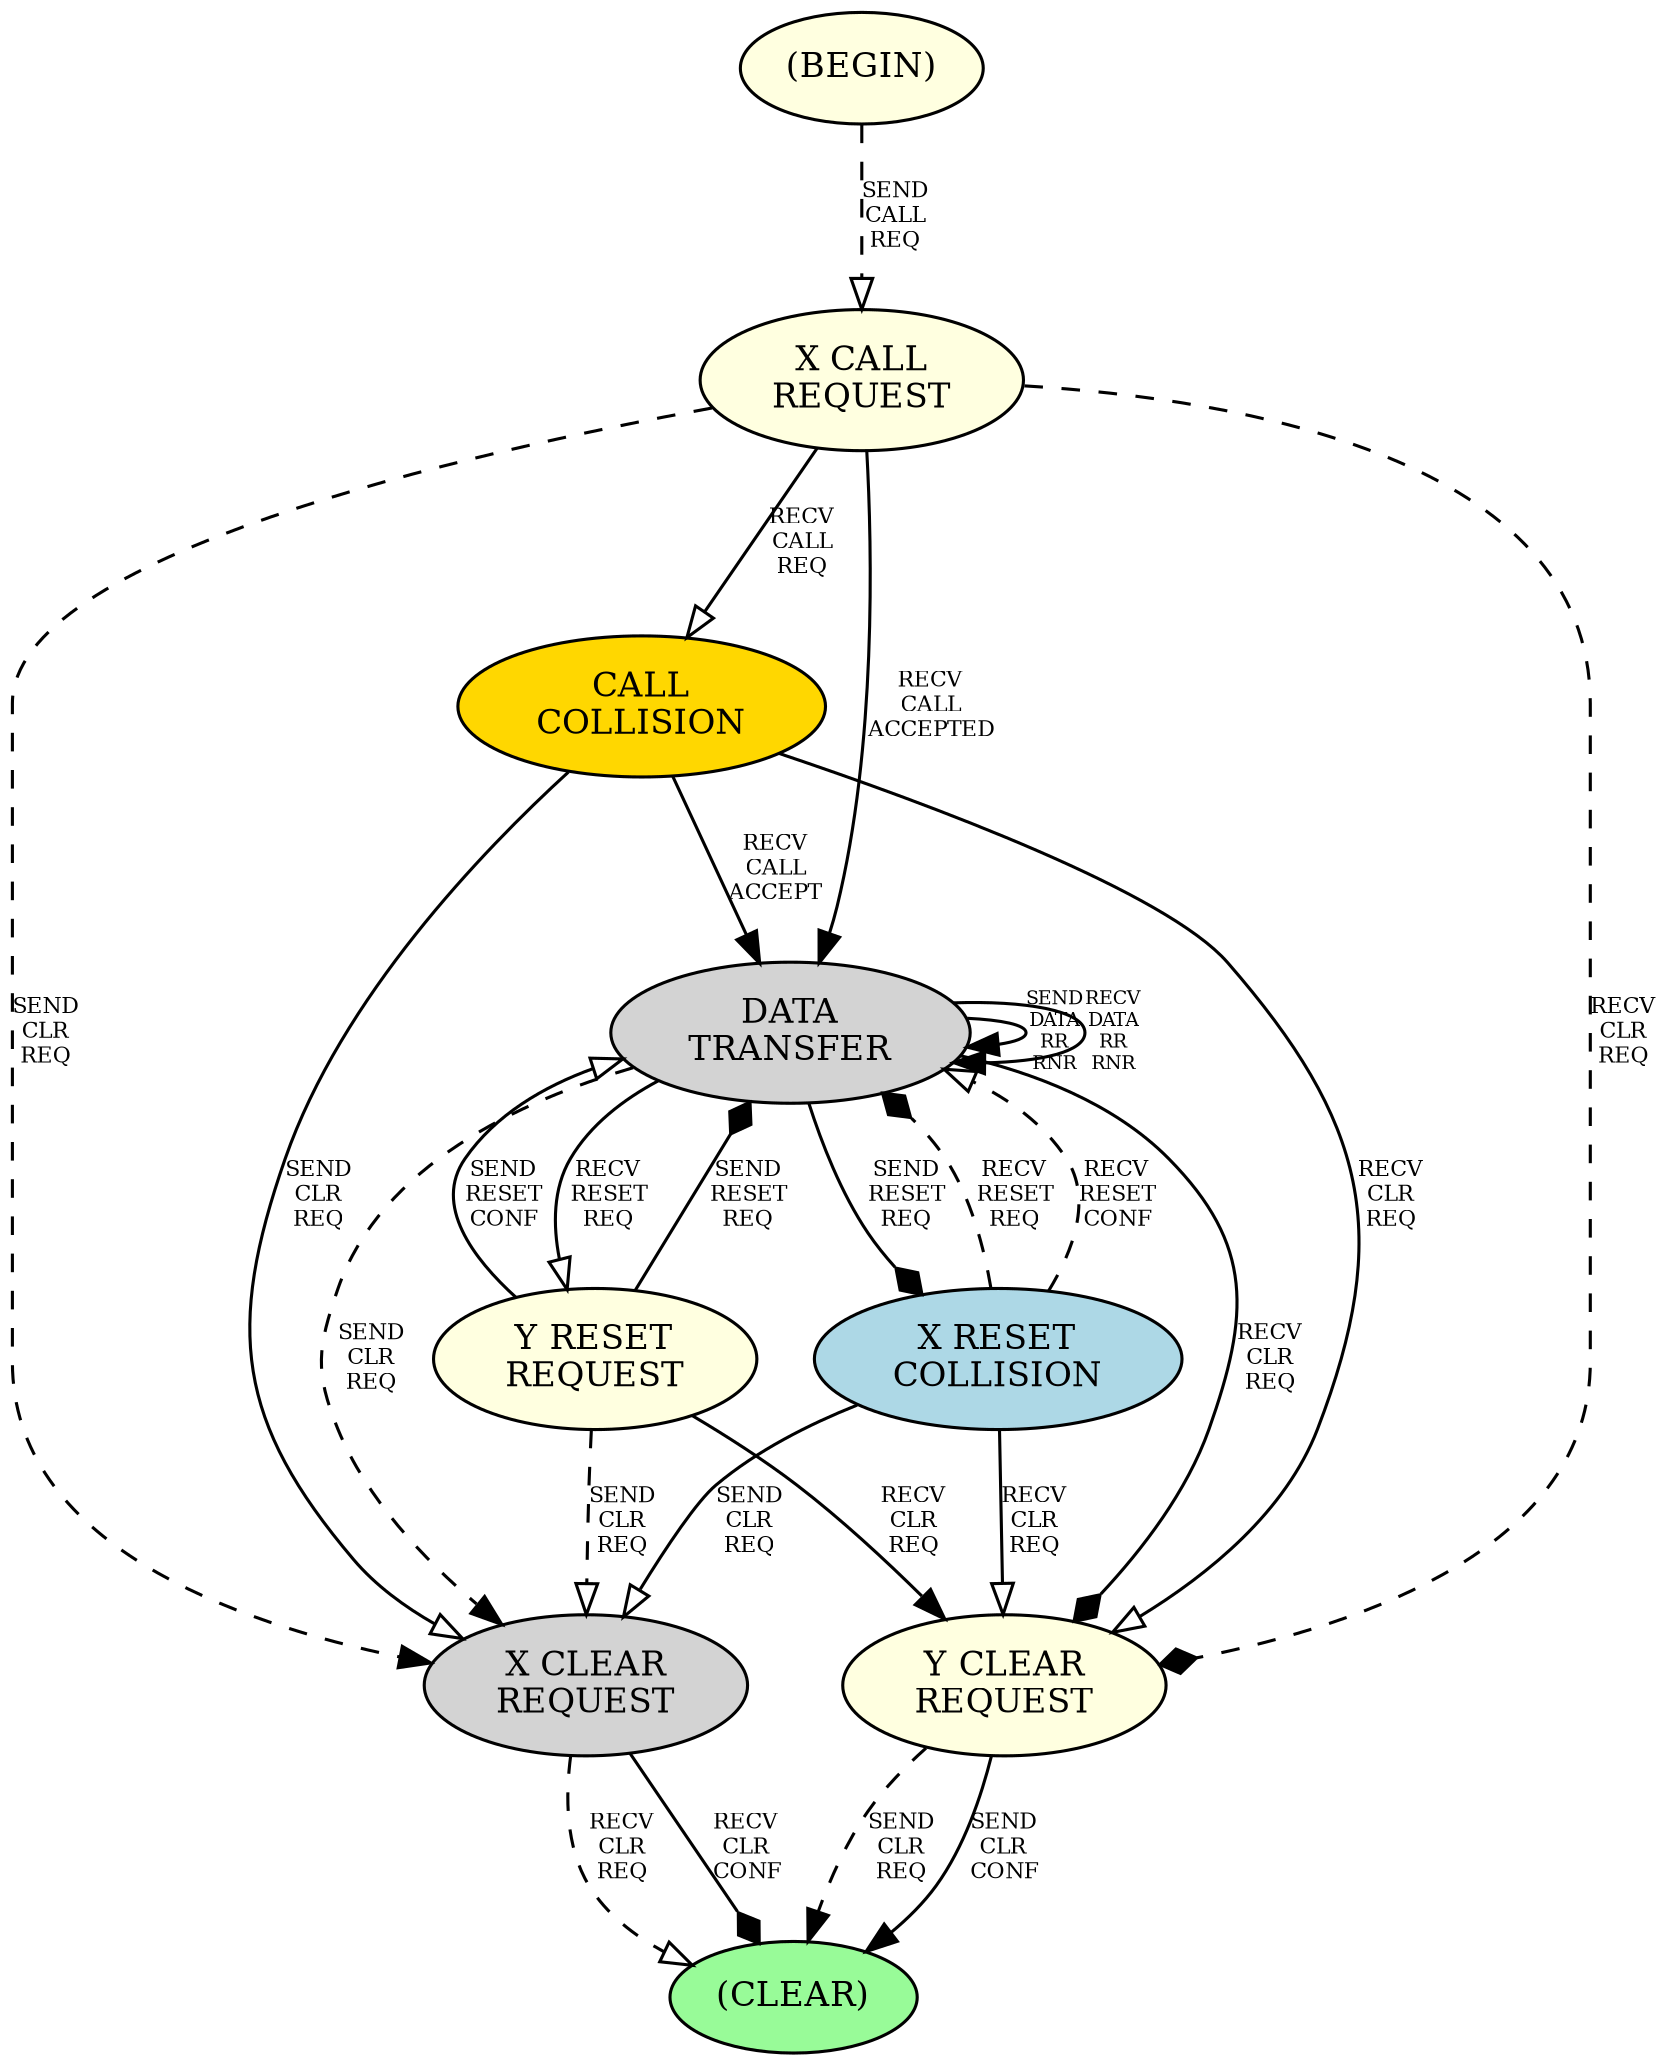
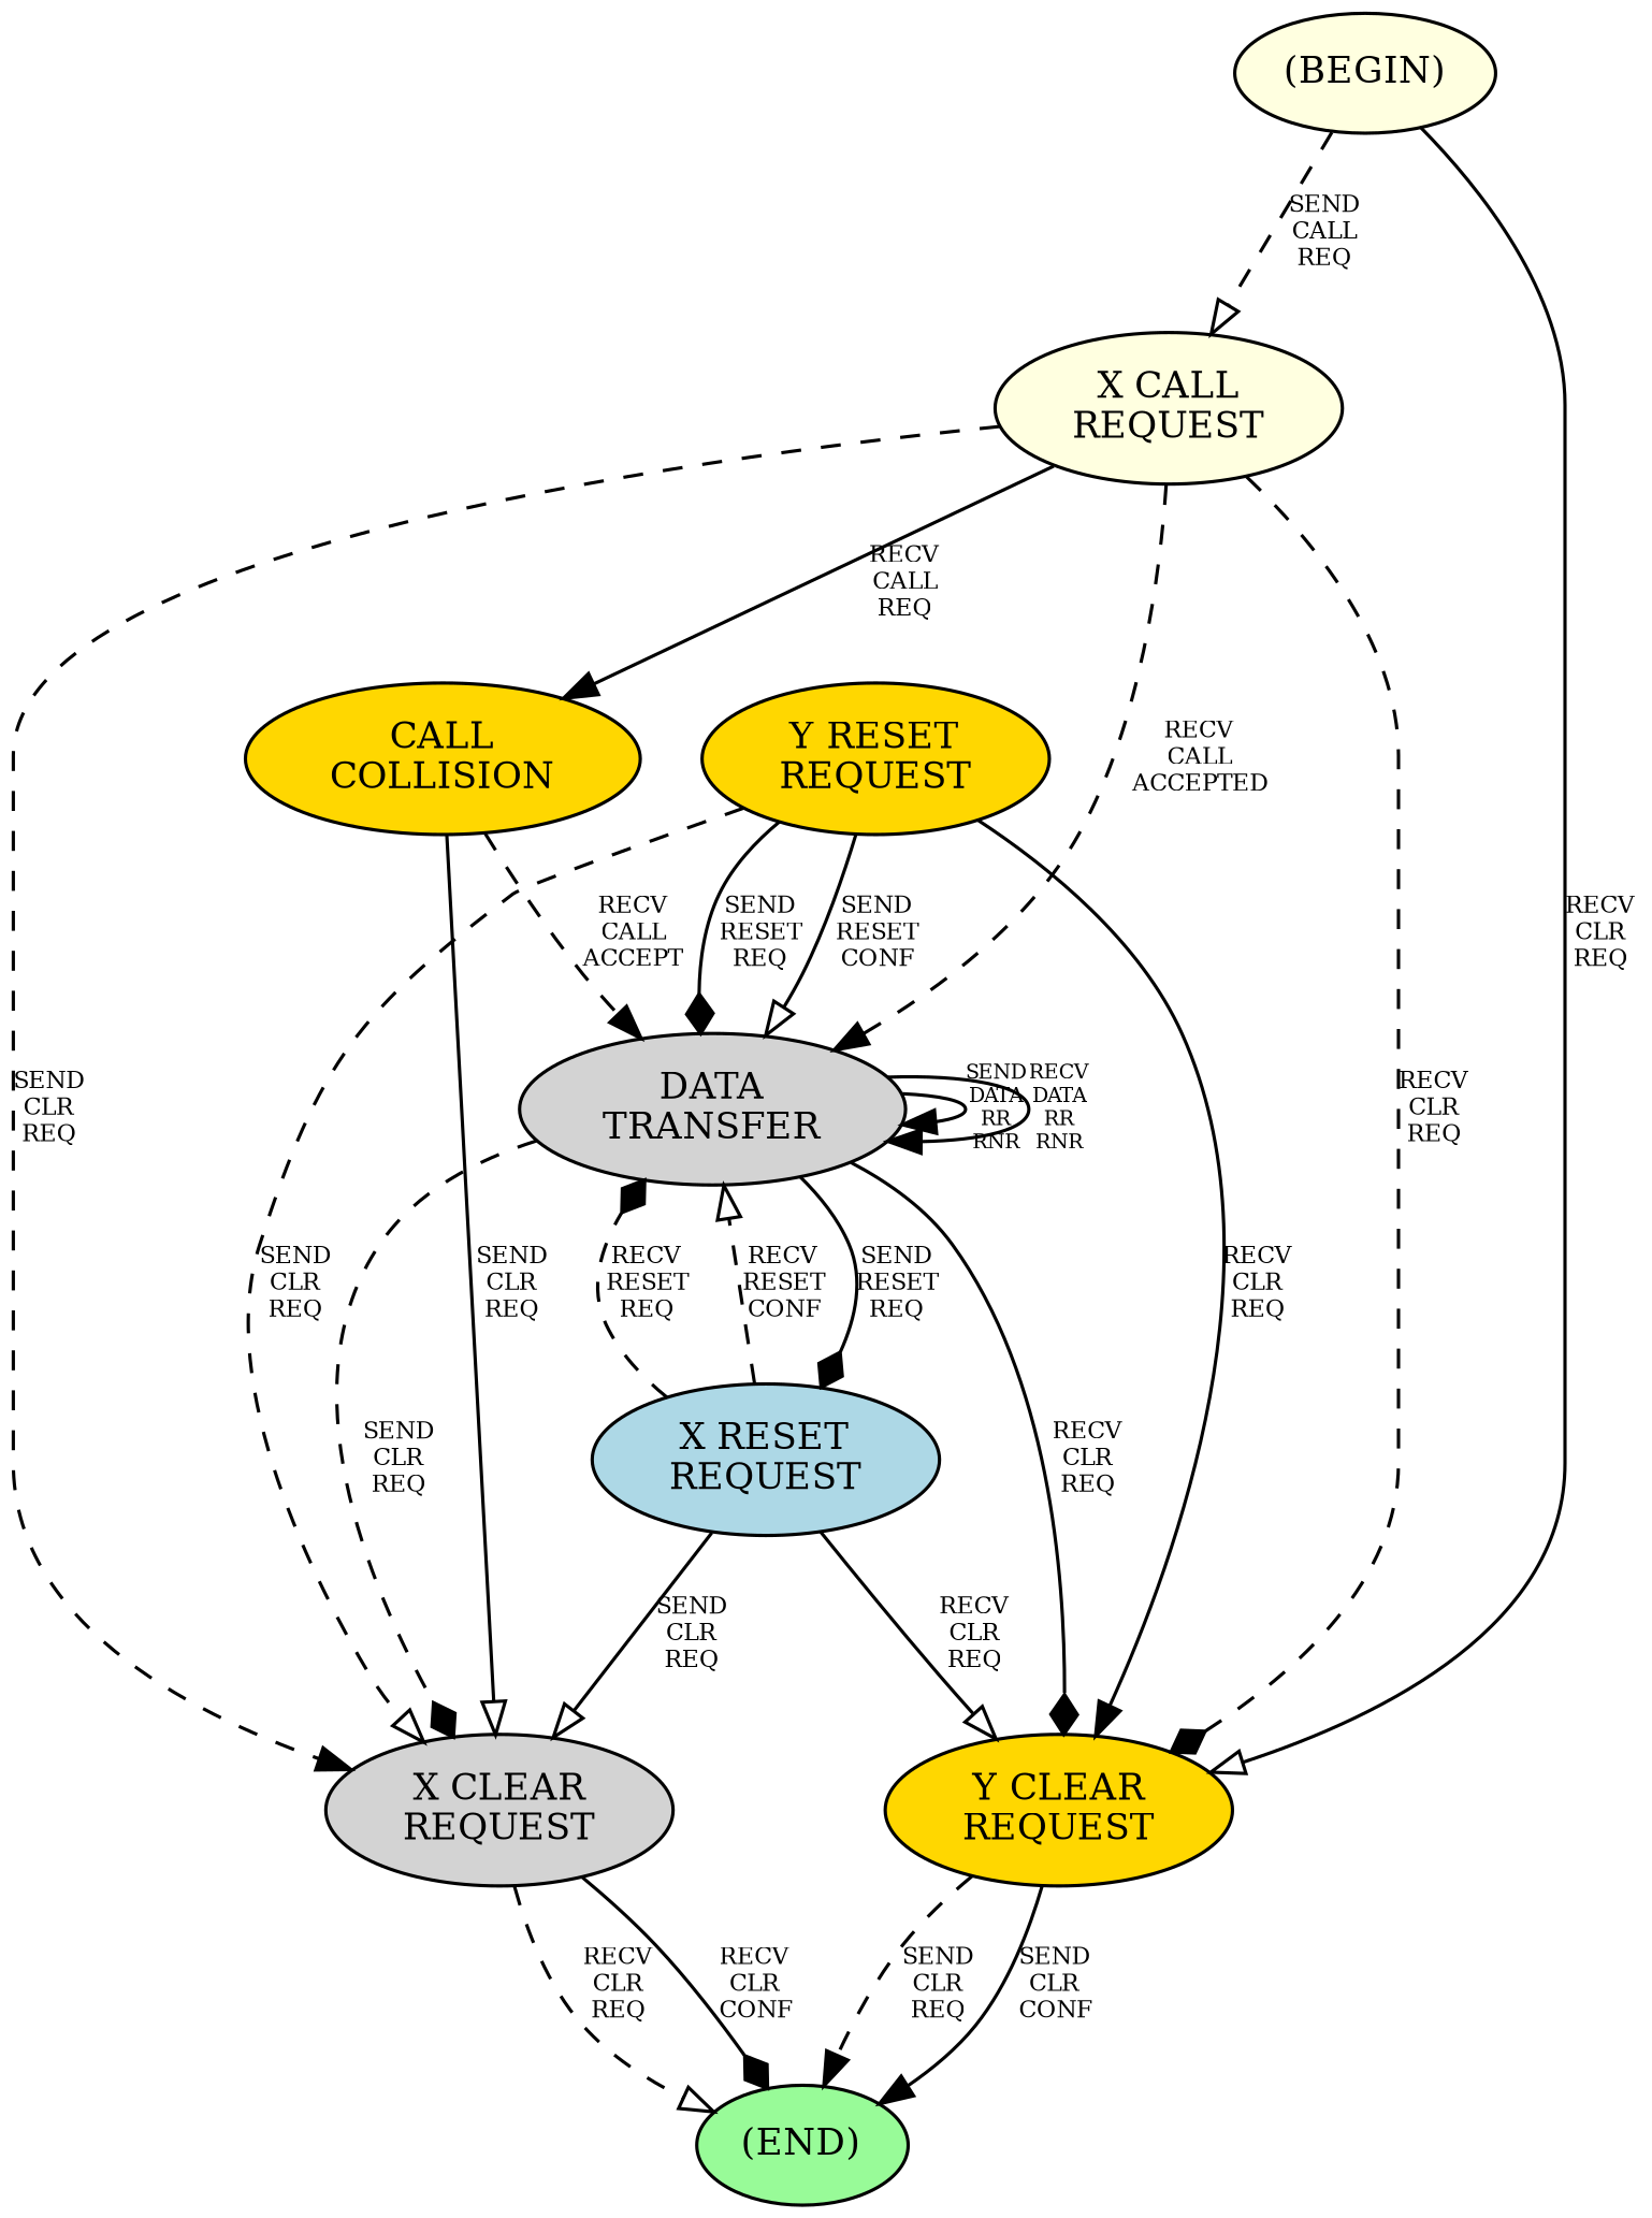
  digraph {
    splines=true
    node [fillcolor=gold fontsize=11 nodesep=2.0 style=filled]
    edge [arrowhead=onormal fontsize=7 style=solid]
    n1 [fillcolor=lightyellow label="(BEGIN)"]
    n2 [fillcolor=lightyellow label="X CALL\nREQUEST"]
    n3 [fillcolor=lightgrey label="DATA\nTRANSFER"]
    n4 [label="CALL\nCOLLISION"]
    n5 [fillcolor=lightgrey label="X CLEAR\nREQUEST"]
-   n6 [fillcolor=lightyellow label="Y CLEAR\nREQUEST"]
-   n7 [fillcolor=lightblue label="X RESET\nCOLLISION"]
-   n8 [fillcolor=lightyellow label="Y RESET\nREQUEST"]
-   n9 [fillcolor=palegreen label="(CLEAR)"]
+   n6 [label="Y CLEAR\nREQUEST"]
+   n7 [fillcolor=lightblue label="X RESET\nREQUEST"]
+   n8 [label="Y RESET\nREQUEST"]
+   n9 [fillcolor=palegreen label="(END)"]
    n1 -> n2 [label="SEND\nCALL\nREQ" minlen=1 style=dashed]
-   n2 -> n3 [arrowhead=normal label="RECV\nCALL\nACCEPTED"]
-   n2 -> n4 [label="RECV\nCALL\nREQ"]
+   n2 -> n3 [arrowhead=normal label="RECV\nCALL\nACCEPTED" style=dashed]
+   n2 -> n4 [arrowhead=normal label="RECV\nCALL\nREQ"]
    n2 -> n5 [arrowhead=normal label="SEND\nCLR\nREQ" style=dashed]
    n2 -> n6 [arrowhead=diamond label="RECV\nCLR\nREQ" style=dashed]
    n3 -> n3 [arrowhead=normal fontsize=6 label="SEND\nDATA\nRR\nRNR"]
    n3 -> n3 [arrowhead=normal fontsize=6 label="RECV\nDATA\nRR\nRNR"]
-   n3 -> n5 [arrowhead=normal label="SEND\nCLR\nREQ" style=dashed]
+   n3 -> n5 [arrowhead=diamond label="SEND\nCLR\nREQ" style=dashed]
    n3 -> n6 [arrowhead=diamond label="RECV\nCLR\nREQ"]
    n3 -> n7 [arrowhead=diamond label="SEND\nRESET\nREQ"]
-   n3 -> n8 [label="RECV\nRESET\nREQ"]
-   n4 -> n3 [arrowhead=normal label="RECV\nCALL\nACCEPT"]
+   n4 -> n3 [arrowhead=normal label="RECV\nCALL\nACCEPT" style=dashed]
    n4 -> n5 [label="SEND\nCLR\nREQ"]
-   n4 -> n6 [label="RECV\nCLR\nREQ"]
+   n1 -> n6 [label="RECV\nCLR\nREQ"]
    n5 -> n9 [label="RECV\nCLR\nREQ" style=dashed]
    n5 -> n9 [arrowhead=diamond label="RECV\nCLR\nCONF"]
    n6 -> n9 [arrowhead=normal label="SEND\nCLR\nREQ" style=dashed]
    n6 -> n9 [arrowhead=normal label="SEND\nCLR\nCONF"]
    n7 -> n3 [arrowhead=diamond label="RECV\nRESET\nREQ" style=dashed]
    n7 -> n3 [label="RECV\nRESET\nCONF" style=dashed]
    n7 -> n5 [label="SEND\nCLR\nREQ"]
    n7 -> n6 [label="RECV\nCLR\nREQ"]
    n8 -> n3 [arrowhead=diamond label="SEND\nRESET\nREQ"]
    n8 -> n3 [label="SEND\nRESET\nCONF"]
    n8 -> n5 [label="SEND\nCLR\nREQ" style=dashed]
    n8 -> n6 [arrowhead=normal label="RECV\nCLR\nREQ"]
  }
